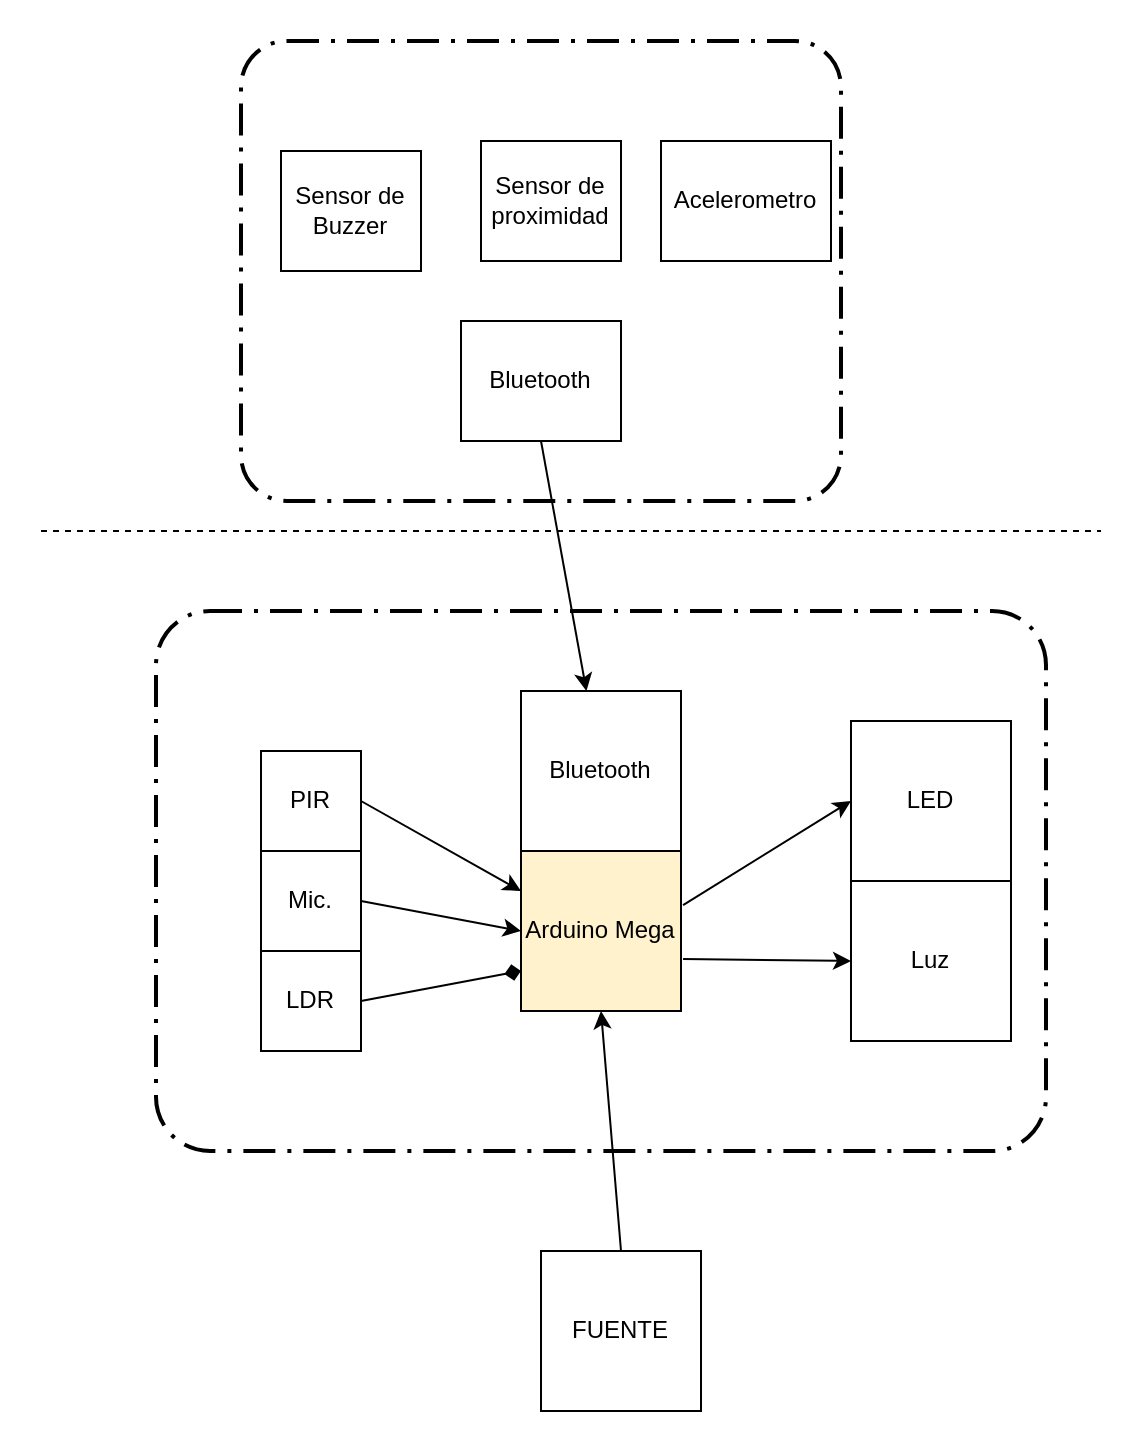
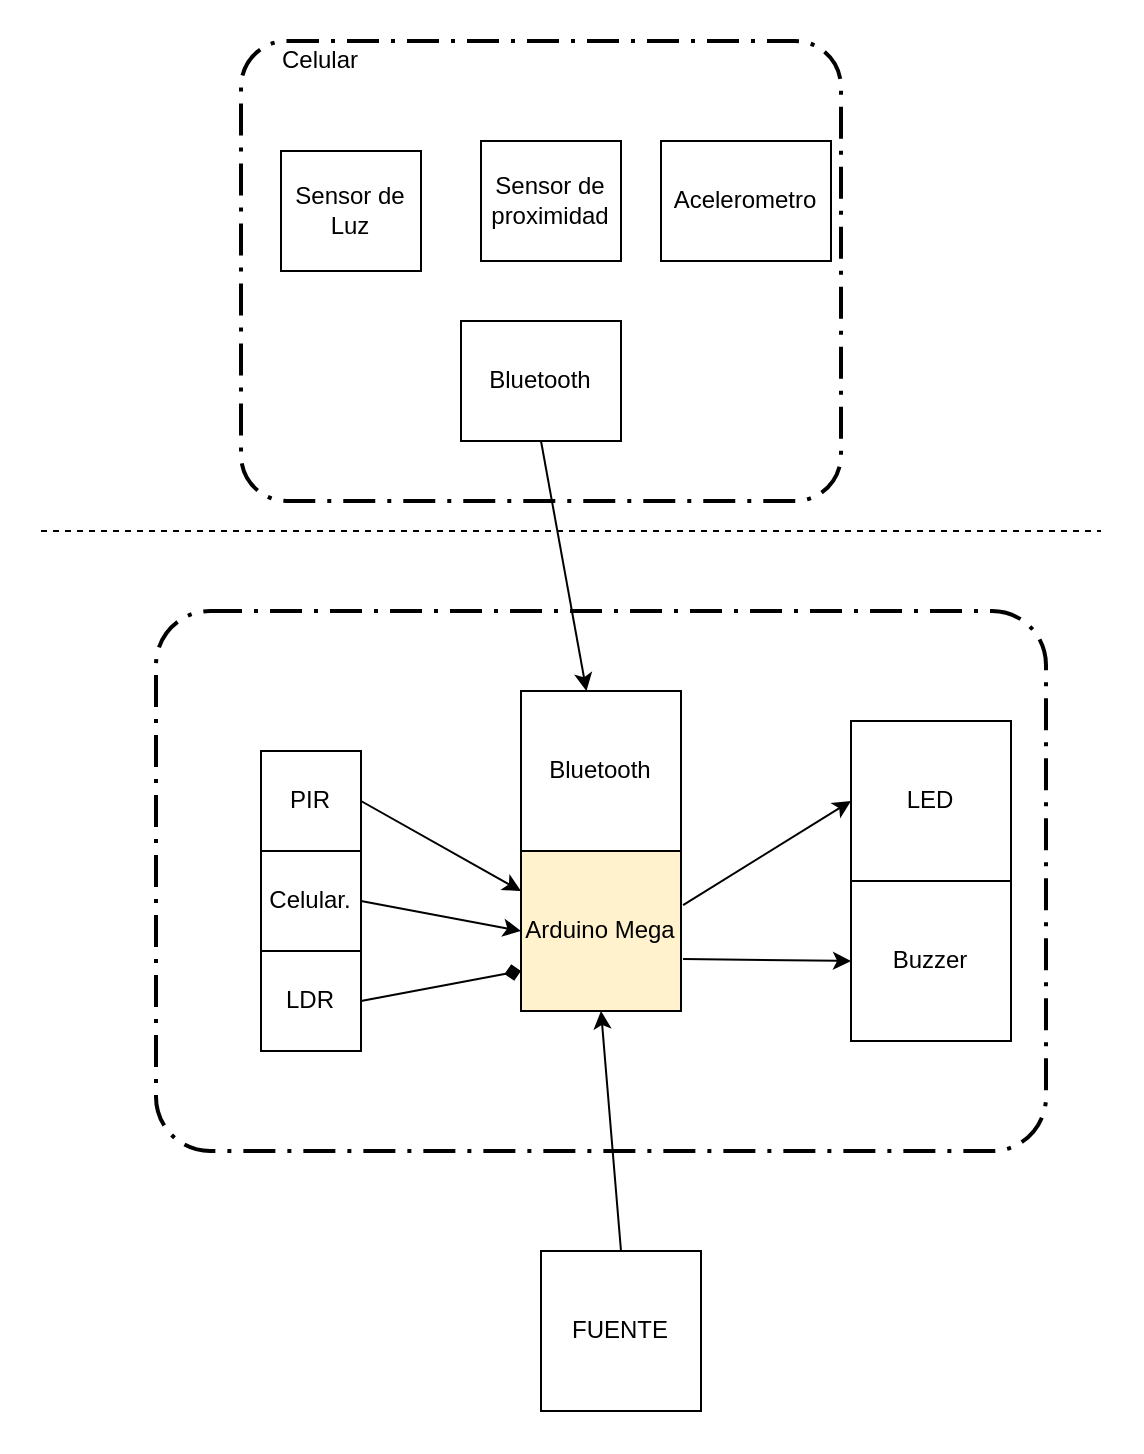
  <mxCell id="0" />
  <mxCell id="1" parent="0" />
  <mxCell id="2" value="" style="rounded=1;arcSize=10;dashed=1;strokeColor=#000000;fillColor=none;gradientColor=none;dashPattern=8 3 1 3;strokeWidth=2;" vertex="1" parent="1"><mxGeometry x="120" y="20" width="300" height="230" as="geometry" /></mxCell>
- <mxCell id="4" value="Sensor de Buzzer" style="rounded=0;whiteSpace=wrap;html=1;" vertex="1" parent="1"><mxGeometry x="140" y="75" width="70" height="60" as="geometry" /></mxCell>
+ <mxCell id="3" value="Celular" style="text;html=1;strokeColor=none;fillColor=none;align=center;verticalAlign=middle;whiteSpace=wrap;rounded=0;" vertex="1" parent="1"><mxGeometry x="140" y="20" width="40" height="20" as="geometry" /></mxCell>
+ <mxCell id="4" value="Sensor de Luz" style="rounded=0;whiteSpace=wrap;html=1;" vertex="1" parent="1"><mxGeometry x="140" y="75" width="70" height="60" as="geometry" /></mxCell>
  <mxCell id="5" value="Acelerometro" style="rounded=0;whiteSpace=wrap;html=1;" vertex="1" parent="1"><mxGeometry x="330" y="70" width="85" height="60" as="geometry" /></mxCell>
  <mxCell id="6" value="Sensor de proximidad" style="rounded=0;whiteSpace=wrap;html=1;" vertex="1" parent="1"><mxGeometry x="240" y="70" width="70" height="60" as="geometry" /></mxCell>
  <mxCell id="7" value="Bluetooth" style="rounded=0;whiteSpace=wrap;html=1;" vertex="1" parent="1"><mxGeometry x="230" y="160" width="80" height="60" as="geometry" /></mxCell>
  <mxCell id="8" value="" style="rounded=1;arcSize=10;dashed=1;strokeColor=#000000;fillColor=none;gradientColor=none;dashPattern=8 3 1 3;strokeWidth=2;" vertex="1" parent="1"><mxGeometry x="77.5" y="305" width="445" height="270" as="geometry" /></mxCell>
  <mxCell id="9" value="Bluetooth" style="whiteSpace=wrap;html=1;aspect=fixed;" vertex="1" parent="1"><mxGeometry x="260" y="345" width="80" height="80" as="geometry" /></mxCell>
  <mxCell id="10" value="Arduino Mega" style="whiteSpace=wrap;html=1;aspect=fixed;fillColor=#fff2cc;" vertex="1" parent="1"><mxGeometry x="260" y="425" width="80" height="80" as="geometry" /></mxCell>
  <mxCell id="11" value="PIR" style="whiteSpace=wrap;html=1;aspect=fixed;" vertex="1" parent="1"><mxGeometry x="130" y="375" width="50" height="50" as="geometry" /></mxCell>
- <mxCell id="12" value="Mic." style="whiteSpace=wrap;html=1;aspect=fixed;" vertex="1" parent="1"><mxGeometry x="130" y="425" width="50" height="50" as="geometry" /></mxCell>
+ <mxCell id="12" value="Celular." style="whiteSpace=wrap;html=1;aspect=fixed;" vertex="1" parent="1"><mxGeometry x="130" y="425" width="50" height="50" as="geometry" /></mxCell>
  <mxCell id="13" value="LDR" style="whiteSpace=wrap;html=1;aspect=fixed;rotation=0;direction=south;" vertex="1" parent="1"><mxGeometry x="130" y="475" width="50" height="50" as="geometry" /></mxCell>
  <mxCell id="14" value="LED" style="whiteSpace=wrap;html=1;aspect=fixed;" vertex="1" parent="1"><mxGeometry x="425" y="360" width="80" height="80" as="geometry" /></mxCell>
- <mxCell id="15" value="Luz" style="whiteSpace=wrap;html=1;aspect=fixed;direction=south;" vertex="1" parent="1"><mxGeometry x="425" y="440" width="80" height="80" as="geometry" /></mxCell>
+ <mxCell id="15" value="Buzzer" style="whiteSpace=wrap;html=1;aspect=fixed;direction=south;" vertex="1" parent="1"><mxGeometry x="425" y="440" width="80" height="80" as="geometry" /></mxCell>
  <mxCell id="16" value="FUENTE" style="whiteSpace=wrap;html=1;aspect=fixed;" vertex="1" parent="1"><mxGeometry x="270" y="625" width="80" height="80" as="geometry" /></mxCell>
  <mxCell id="17" value="" style="endArrow=classic;html=1;exitX=0.5;exitY=1;exitDx=0;exitDy=0;" edge="1" parent="1" source="7" target="9"><mxGeometry width="50" height="50" relative="1" as="geometry"><mxPoint x="90" y="775" as="sourcePoint" /><mxPoint x="140" y="725" as="targetPoint" /></mxGeometry></mxCell>
  <mxCell id="18" value="" style="endArrow=none;dashed=1;html=1;" edge="1" parent="1"><mxGeometry width="50" height="50" relative="1" as="geometry"><mxPoint x="20" y="265" as="sourcePoint" /><mxPoint x="550" y="265" as="targetPoint" /></mxGeometry></mxCell>
  <mxCell id="19" value="" style="endArrow=diamond;html=1;entryX=0;entryY=0.75;entryDx=0;entryDy=0;exitX=0.5;exitY=0;exitDx=0;exitDy=0;" edge="1" parent="1" source="13" target="10"><mxGeometry width="50" height="50" relative="1" as="geometry"><mxPoint x="20" y="775" as="sourcePoint" /><mxPoint x="70" y="725" as="targetPoint" /></mxGeometry></mxCell>
  <mxCell id="20" value="" style="endArrow=classic;html=1;entryX=0;entryY=0.5;entryDx=0;entryDy=0;exitX=1;exitY=0.5;exitDx=0;exitDy=0;" edge="1" parent="1" source="12" target="10"><mxGeometry width="50" height="50" relative="1" as="geometry"><mxPoint x="20" y="775" as="sourcePoint" /><mxPoint x="70" y="725" as="targetPoint" /></mxGeometry></mxCell>
  <mxCell id="21" value="" style="endArrow=classic;html=1;entryX=0;entryY=0.25;entryDx=0;entryDy=0;exitX=1;exitY=0.5;exitDx=0;exitDy=0;" edge="1" parent="1" source="11" target="10"><mxGeometry width="50" height="50" relative="1" as="geometry"><mxPoint x="20" y="775" as="sourcePoint" /><mxPoint x="70" y="725" as="targetPoint" /></mxGeometry></mxCell>
  <mxCell id="22" value="" style="endArrow=classic;html=1;entryX=0;entryY=0.5;entryDx=0;entryDy=0;exitX=1.013;exitY=0.338;exitDx=0;exitDy=0;exitPerimeter=0;" edge="1" parent="1" source="10" target="14"><mxGeometry width="50" height="50" relative="1" as="geometry"><mxPoint x="355" y="480" as="sourcePoint" /><mxPoint x="405" y="430" as="targetPoint" /></mxGeometry></mxCell>
  <mxCell id="23" value="" style="endArrow=classic;html=1;entryX=0.5;entryY=1;entryDx=0;entryDy=0;exitX=1.013;exitY=0.675;exitDx=0;exitDy=0;exitPerimeter=0;" edge="1" parent="1" source="10" target="15"><mxGeometry width="50" height="50" relative="1" as="geometry"><mxPoint x="20" y="775" as="sourcePoint" /><mxPoint x="70" y="725" as="targetPoint" /></mxGeometry></mxCell>
  <mxCell id="24" value="" style="endArrow=classic;html=1;entryX=0.5;entryY=1;entryDx=0;entryDy=0;" edge="1" parent="1" target="10"><mxGeometry width="50" height="50" relative="1" as="geometry"><mxPoint x="310" y="625" as="sourcePoint" /><mxPoint x="70" y="725" as="targetPoint" /></mxGeometry></mxCell>
